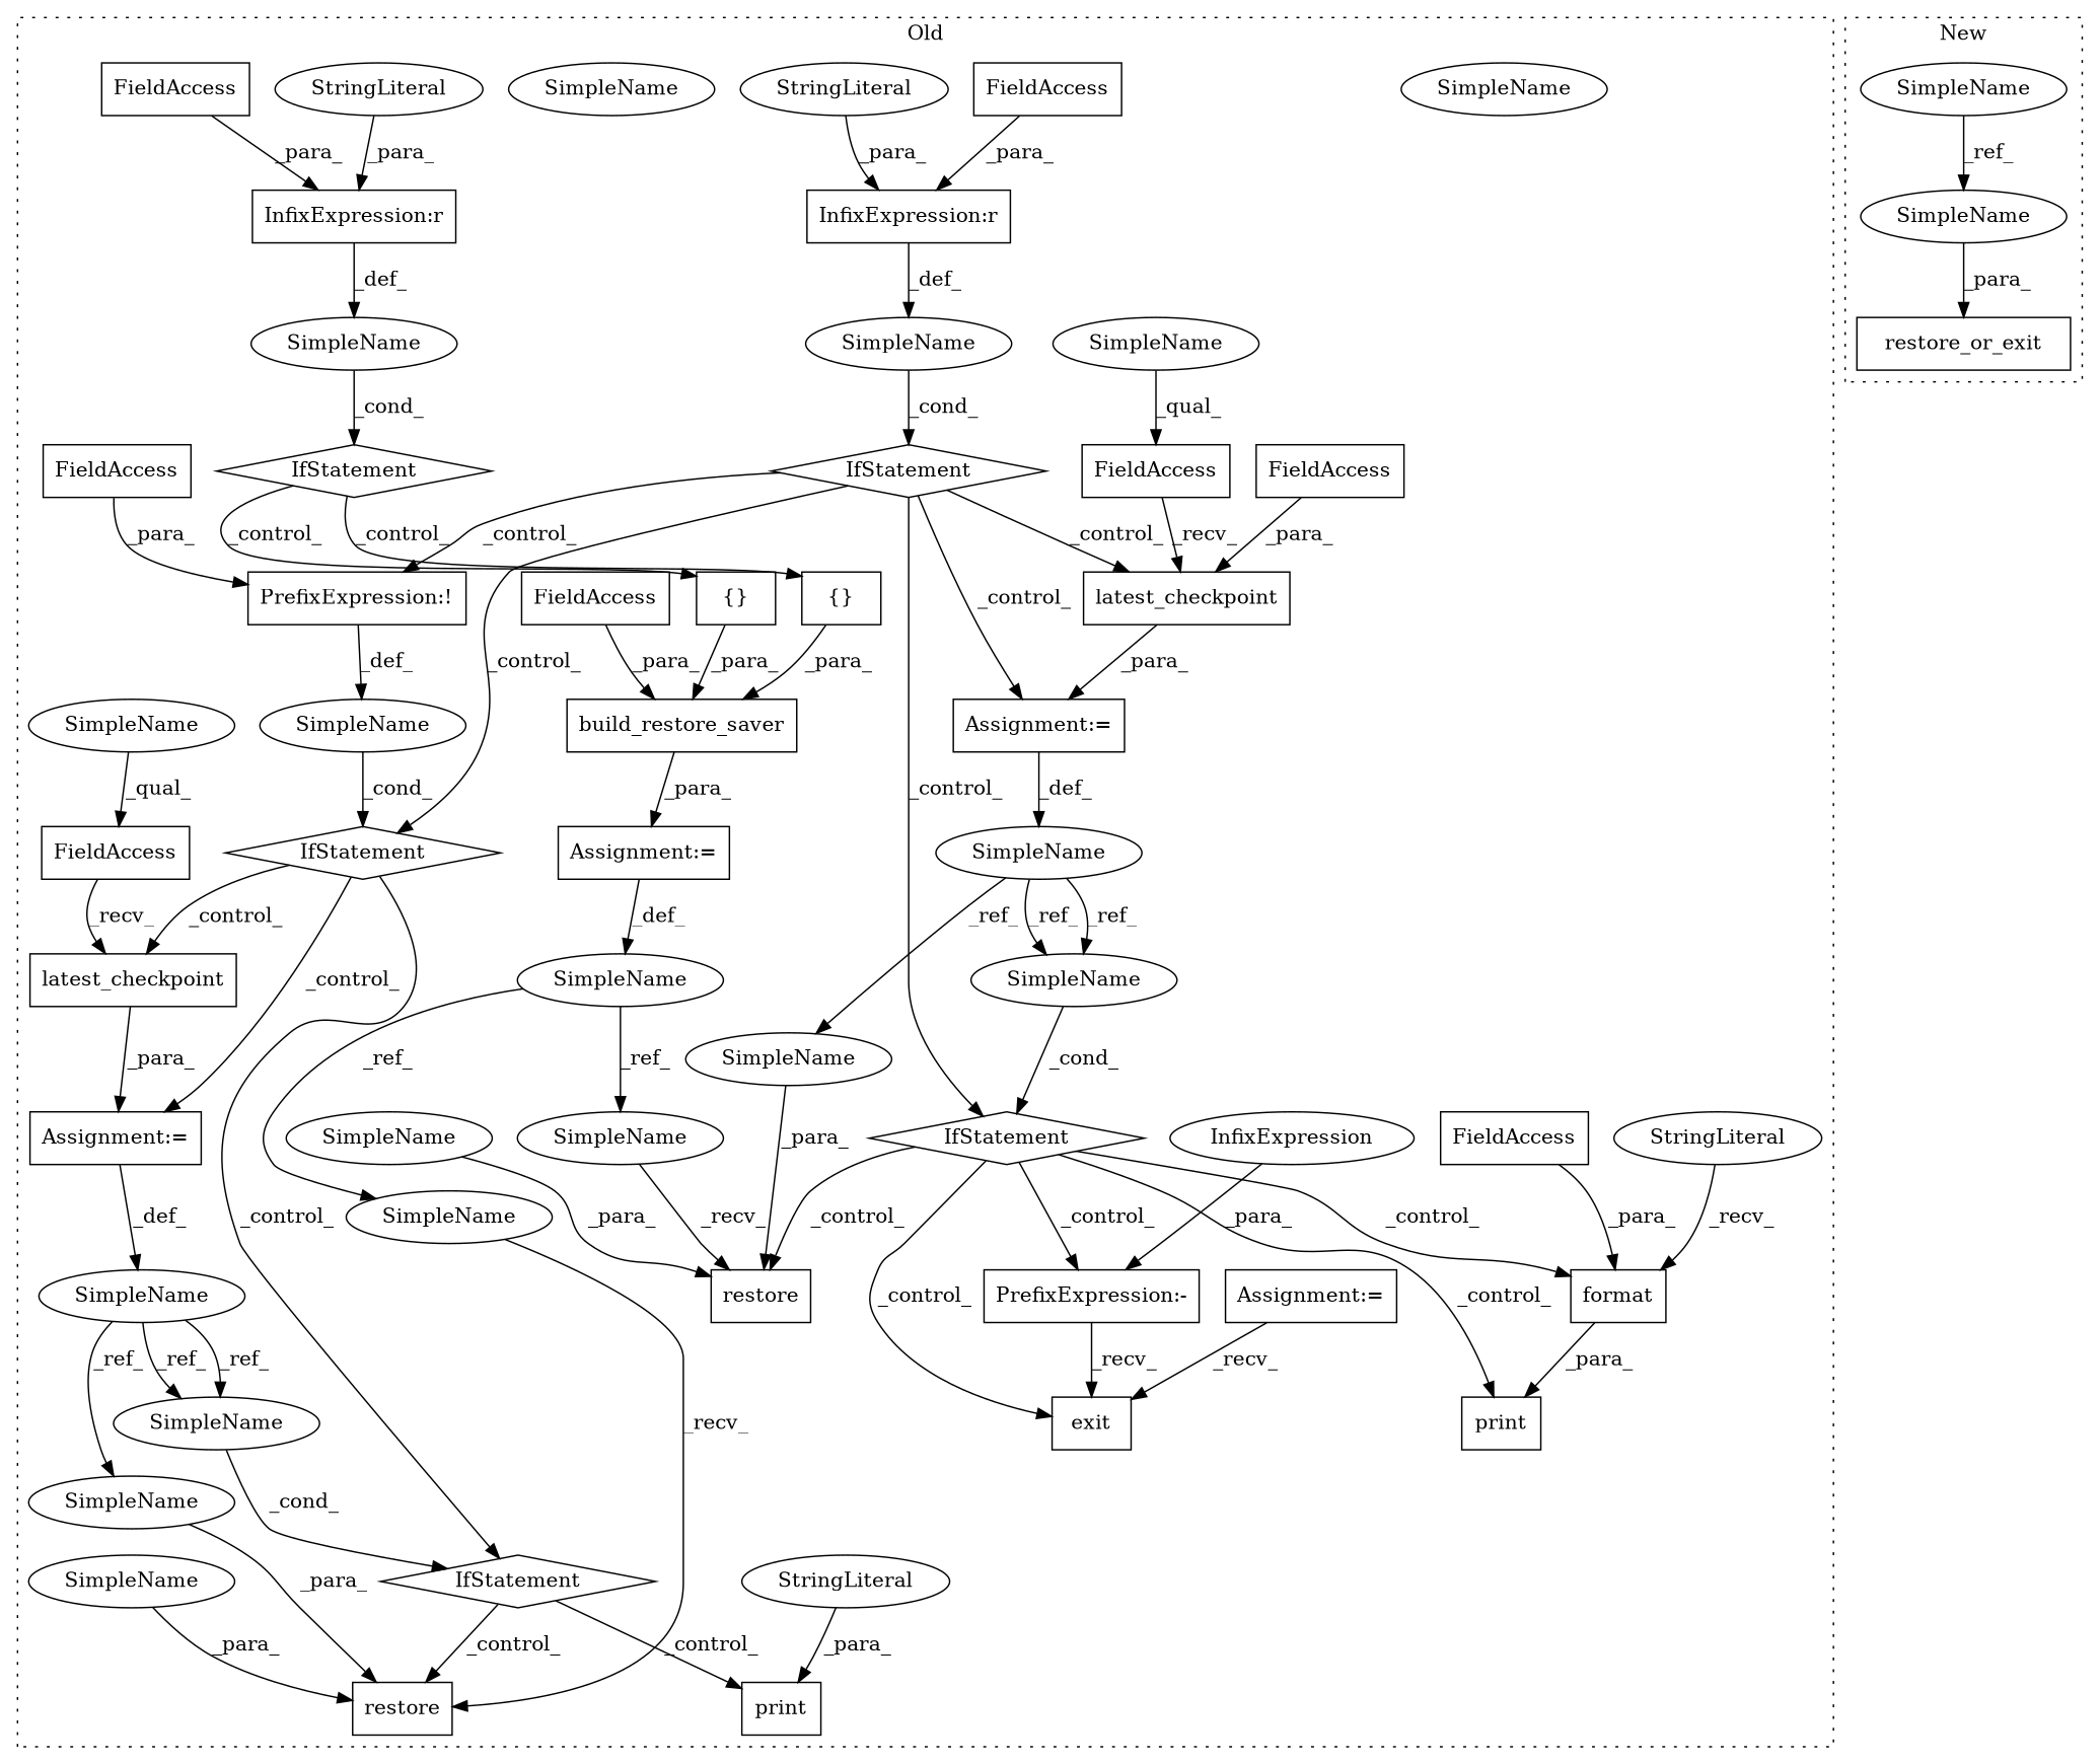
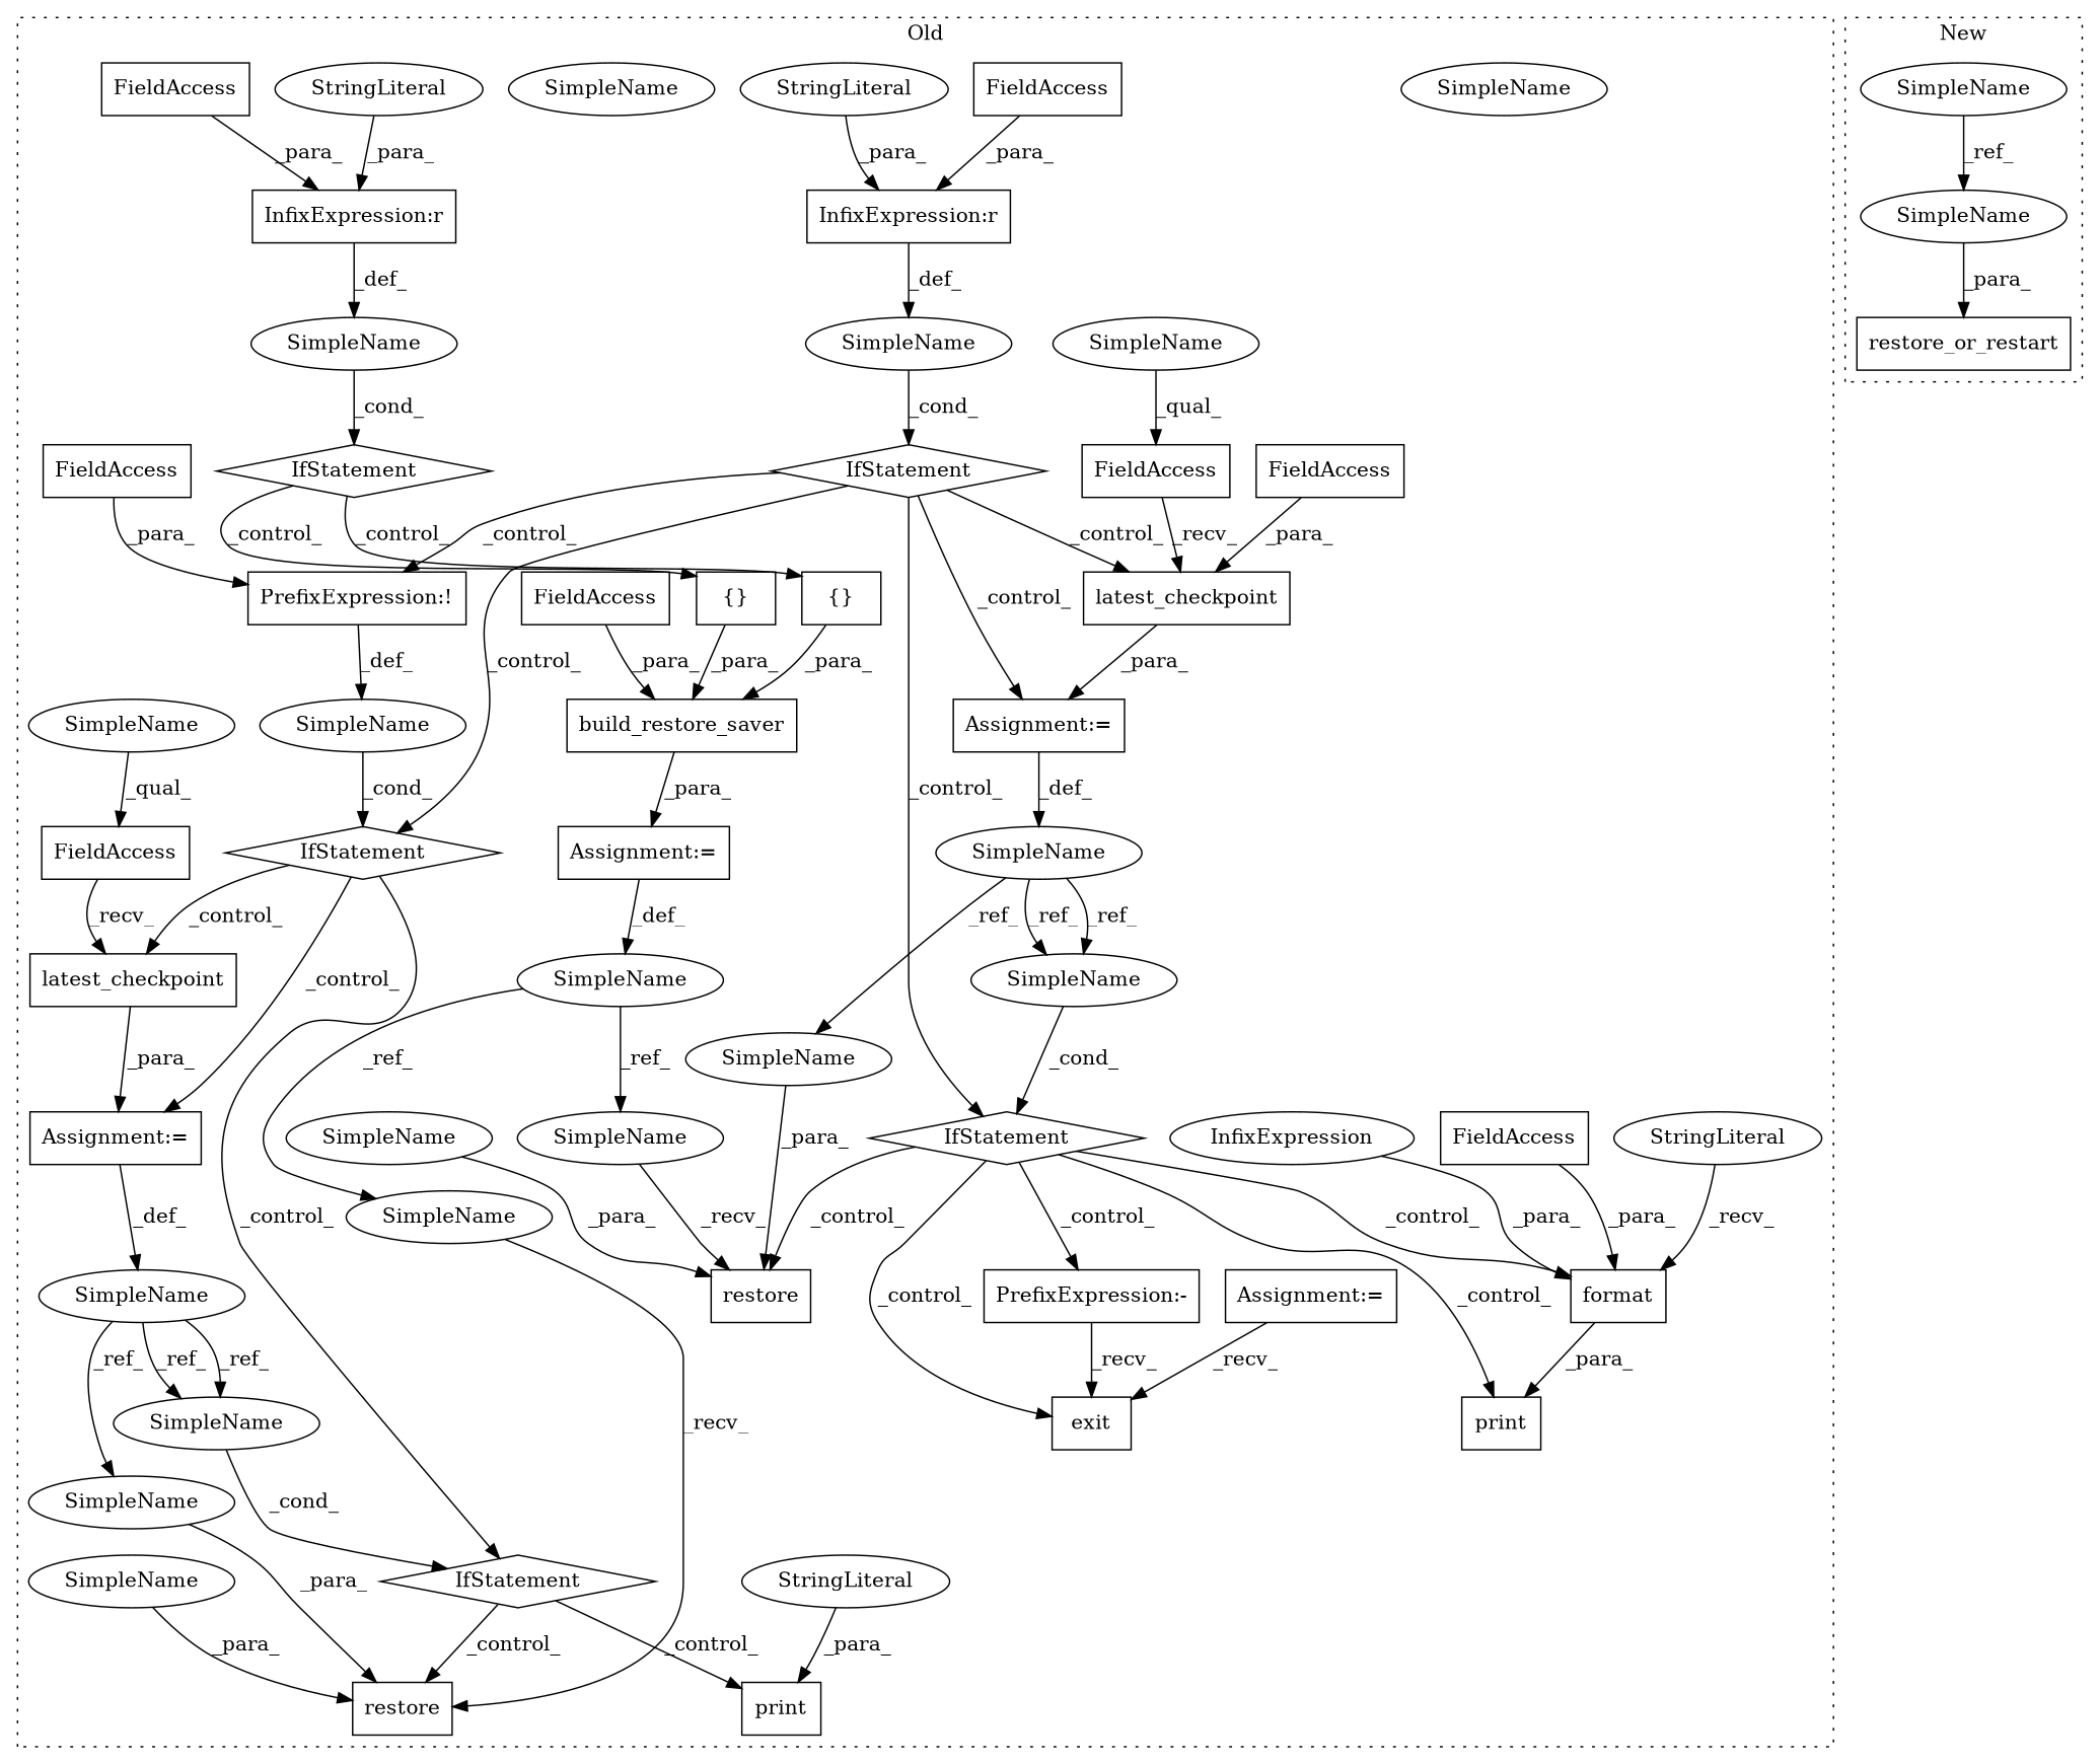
  digraph {
    node [a=42 l=10 shape=box]
    n1 [a=4 l=2 label="{}" s=2896]
    n2 [a=27 l=4 label="InfixExpression:r" s=2852]
    n3 [a=4 l="1,1" label="{}" s="2871,2883"]
    n4 [a=32 l="8,1" label=restore s="3510,3533"]
    n5 [a=32 l="8,1" label=restore s="3193,3216"]
    n6 [a=38 l=1 label="PrefixExpression:!" s=3373]
    n7 [a=32 l="20,1" label=build_restore_saver s="2811,2918"]
    n8 [label=SimpleName shape=ellipse l=""]
    n9 [a=32 l="6,1" label=print s="3568,3613"]
    n10 [a=27 l=4 label="InfixExpression:r" s=3050]
    n11 [label=SimpleName s=3153 shape=ellipse]
    n12 [a=32 l="6,1" label=print s="3251,3304"]
    n13 [a=32 l="5,1" label=exit s="3323,3330"]
    n14 [a=22 l=12 label=FieldAccess s=3374]
    n15 [a=22 l=20 label=FieldAccess s=3030]
    n16 [a=22 l=19 label=FieldAccess s=2899]
    n17 [a=22 l=20 label=FieldAccess s=2832]
    n18 [a=32 l="7,1" label=format s="3276,3303"]
    n19 [a=22 l=20 label=FieldAccess s=3283]
    n20 [a=25 l="4,2" label=IfStatement s="3026,3056" shape=diamond]
    n21 [label=SimpleName s=3400 shape=ellipse]
    n22 [a=25 l="4,2" label=IfStatement s="3466,3480" shape=diamond]
    n23 [label=SimpleName shape=ellipse l=""]
    n24 [a=25 l=3 label=IfStatement s=2859 shape=diamond]
    n25 [label=SimpleName s=3070 shape=ellipse]
    n26 [a=25 l="4,2" label=IfStatement s="3369,3386" shape=diamond]
    n27 [label=SimpleName s=3470 shape=ellipse]
    n28 [a=25 l="4,2" label=IfStatement s="3149,3163" shape=diamond]
    n29 [label=SimpleName shape=ellipse l=""]
    n30 [l=13 label=SimpleName s=2797 shape=ellipse]
    n31 [a=32 l="18,1" label=latest_checkpoint s="3098,3136"]
    n32 [a=22 l=20 label=FieldAccess s=3116]
    n33 [a=22 l=16 label=FieldAccess s=3081]
    n34 [a=22 l=16 label=FieldAccess s=3411]
    n35 [a=32 l="18,1" label=latest_checkpoint s="3428,3453"]
    n36 [a=7 l=3 label="Assignment:=" s=729]
    n37 [a=7 l=1 label="Assignment:=" s=3410]
    n38 [a=7 l=1 label="Assignment:=" s=2810]
    n39 [a=7 l=1 label="Assignment:=" s=3080]
    n40 [a=38 l=1 label="PrefixExpression:-" s=3328]
    n41 [a=34 l=1 label=InfixExpression s=3329 shape=ellipse]
    n42 [a=45 l=18 label=StringLiteral s=3257 shape=ellipse]
    n43 [a=45 l=39 label=StringLiteral s=3574 shape=ellipse]
    n44 [a=45 l=2 label=StringLiteral s=2856 shape=ellipse]
    n45 [a=45 l=2 label=StringLiteral s=3054 shape=ellipse]
    n46 [l=13 label=SimpleName s=3179 shape=ellipse]
    n47 [l=13 label=SimpleName s=3496 shape=ellipse]
    n48 [label=SimpleName s=3411 shape=ellipse]
    n49 [label=SimpleName s=3081 shape=ellipse]
    n50 [label=SimpleName s=3153 shape=ellipse]
    n51 [label=SimpleName s=3206 shape=ellipse]
    n52 [label=SimpleName s=3523 shape=ellipse]
    n53 [label=SimpleName s=3470 shape=ellipse]
    n54 [l=4 label=SimpleName s=3201 shape=ellipse]
    n55 [l=4 label=SimpleName s=3518 shape=ellipse]
-   n56 [a=32 l="19,1" label=restore_or_exit s="3777,3812"]
+   n56 [a=32 l="19,1" label=restore_or_restart s="3777,3812"]
    n57 [l=4 label=SimpleName s=3530 shape=ellipse]
    n58 [l=4 label=SimpleName s=3796 shape=ellipse]
    subgraph cluster_1 {
      label=Old
      style=dotted
      n1
      n2
      n3
      n4
      n5
      n6
      n7
      n8
      n9
      n10
      n11
      n12
      n13
      n14
      n15
      n16
      n17
      n18
      n19
      n20
      n21
      n22
      n23
      n24
      n25
      n26
      n27
      n28
      n29
      n30
      n31
      n32
      n33
      n34
      n35
      n36
      n37
      n38
      n39
      n40
      n41
      n42
      n43
      n44
      n45
      n46
      n47
      n48
      n49
      n50
      n51
      n52
      n53
      n54
      n55
    }
    subgraph cluster_2 {
      label=New
      style=dotted
      n56
      n57
      n58
    }
    n1 -> n7 [label=_para_]
    n2 -> n23 [label=_def_]
    n3 -> n7 [label=_para_]
    n6 -> n8 [label=_def_]
    n7 -> n38 [label=_para_]
    n8 -> n26 [label=_cond_]
    n10 -> n29 [label=_def_]
    n14 -> n6 [label=_para_]
    n15 -> n10 [label=_para_]
    n16 -> n7 [label=_para_]
    n17 -> n2 [label=_para_]
    n18 -> n12 [label=_para_]
    n19 -> n18 [label=_para_]
    n20 -> n6 [label=_control_]
    n20 -> n26 [label=_control_]
    n20 -> n28 [label=_control_]
    n20 -> n31 [label=_control_]
    n20 -> n39 [label=_control_]
    n21 -> n52 [label=_ref_]
    n21 -> n53 [label=_ref_]
    n21 -> n53 [label=_ref_]
    n22 -> n4 [label=_control_]
    n22 -> n9 [label=_control_]
    n23 -> n24 [label=_cond_]
    n24 -> n1 [label=_control_]
    n24 -> n3 [label=_control_]
    n25 -> n50 [label=_ref_]
    n25 -> n50 [label=_ref_]
    n25 -> n51 [label=_ref_]
    n26 -> n22 [label=_control_]
    n26 -> n35 [label=_control_]
    n26 -> n37 [label=_control_]
    n28 -> n5 [label=_control_]
    n28 -> n12 [label=_control_]
    n28 -> n13 [label=_control_]
    n28 -> n18 [label=_control_]
    n28 -> n40 [label=_control_]
    n29 -> n20 [label=_cond_]
    n30 -> n46 [label=_ref_]
    n30 -> n47 [label=_ref_]
    n31 -> n39 [label=_para_]
    n32 -> n31 [label=_para_]
    n33 -> n31 [label=_recv_]
    n34 -> n35 [label=_recv_]
    n35 -> n37 [label=_para_]
    n36 -> n13 [label=_recv_]
    n37 -> n21 [label=_def_]
    n38 -> n30 [label=_def_]
    n39 -> n25 [label=_def_]
    n40 -> n13 [label=_recv_]
-   n41 -> n40 [label=_para_]
+   n41 -> n18 [label=_para_]
    n42 -> n18 [label=_recv_]
    n43 -> n9 [label=_para_]
    n44 -> n2 [label=_para_]
    n45 -> n10 [label=_para_]
    n46 -> n5 [label=_recv_]
    n47 -> n4 [label=_recv_]
    n48 -> n34 [label=_qual_]
    n49 -> n33 [label=_qual_]
    n50 -> n28 [label=_cond_]
    n51 -> n5 [label=_para_]
    n52 -> n4 [label=_para_]
    n53 -> n22 [label=_cond_]
    n54 -> n5 [label=_para_]
    n55 -> n4 [label=_para_]
    n57 -> n58 [label=_ref_]
    n58 -> n56 [label=_para_]
  }
